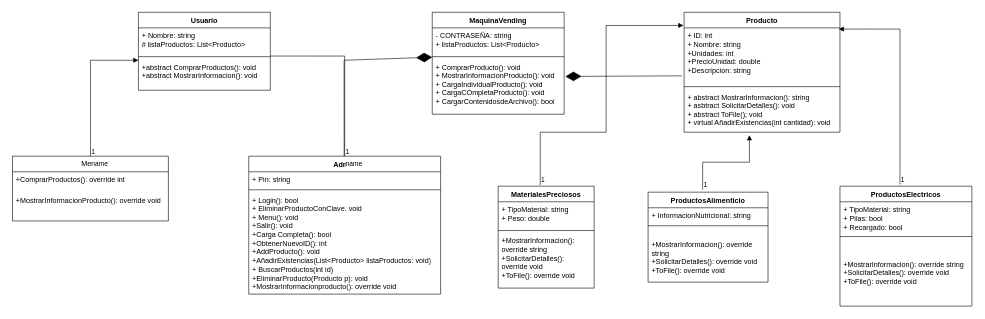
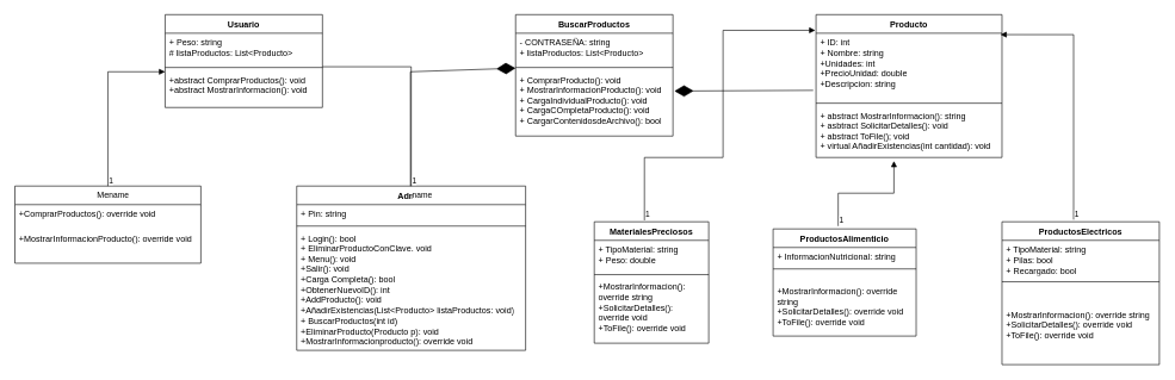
  <mxCell id="0" />
  <mxCell id="1" parent="0" />
  <mxCell id="2" value="Usuario" style="swimlane;fontStyle=1;align=center;verticalAlign=top;childLayout=stackLayout;horizontal=1;startSize=26;horizontalStack=0;resizeParent=1;resizeParentMax=0;resizeLast=0;collapsible=1;marginBottom=0;whiteSpace=wrap;html=1;" vertex="1" parent="1"><mxGeometry x="230" y="20" width="220" height="130" as="geometry" /></mxCell>
- <mxCell id="3" value="&lt;div&gt;+ Nombre: string&lt;/div&gt;&lt;div&gt;# listaProductos: List&amp;lt;Producto&amp;gt;&lt;br&gt;&lt;/div&gt;" style="text;strokeColor=none;fillColor=none;align=left;verticalAlign=top;spacingLeft=4;spacingRight=4;overflow=hidden;rotatable=0;points=[[0,0.5],[1,0.5]];portConstraint=eastwest;whiteSpace=wrap;html=1;" vertex="1" parent="2"><mxGeometry y="26" width="220" height="44" as="geometry" /></mxCell>
+ <mxCell id="3" value="&lt;div&gt;+ Peso: string&lt;/div&gt;&lt;div&gt;# listaProductos: List&amp;lt;Producto&amp;gt;&lt;br&gt;&lt;/div&gt;" style="text;strokeColor=none;fillColor=none;align=left;verticalAlign=top;spacingLeft=4;spacingRight=4;overflow=hidden;rotatable=0;points=[[0,0.5],[1,0.5]];portConstraint=eastwest;whiteSpace=wrap;html=1;" vertex="1" parent="2"><mxGeometry y="26" width="220" height="44" as="geometry" /></mxCell>
  <mxCell id="4" value="" style="line;strokeWidth=1;fillColor=none;align=left;verticalAlign=middle;spacingTop=-1;spacingLeft=3;spacingRight=3;rotatable=0;labelPosition=right;points=[];portConstraint=eastwest;strokeColor=inherit;" vertex="1" parent="2"><mxGeometry y="70" width="220" height="8" as="geometry" /></mxCell>
  <mxCell id="5" value="&lt;div&gt;+abstract ComprarProductos(): void&lt;/div&gt;+abstract MostrarInformacion(): void" style="text;strokeColor=none;fillColor=none;align=left;verticalAlign=top;spacingLeft=4;spacingRight=4;overflow=hidden;rotatable=0;points=[[0,0.5],[1,0.5]];portConstraint=eastwest;whiteSpace=wrap;html=1;" vertex="1" parent="2"><mxGeometry y="78" width="220" height="52" as="geometry" /></mxCell>
- <mxCell id="6" value="MaquinaVending" style="swimlane;fontStyle=1;align=center;verticalAlign=top;childLayout=stackLayout;horizontal=1;startSize=26;horizontalStack=0;resizeParent=1;resizeParentMax=0;resizeLast=0;collapsible=1;marginBottom=0;whiteSpace=wrap;html=1;" vertex="1" parent="1"><mxGeometry x="720" y="20" width="220" height="170" as="geometry" /></mxCell>
+ <mxCell id="6" value="BuscarProductos" style="swimlane;fontStyle=1;align=center;verticalAlign=top;childLayout=stackLayout;horizontal=1;startSize=26;horizontalStack=0;resizeParent=1;resizeParentMax=0;resizeLast=0;collapsible=1;marginBottom=0;whiteSpace=wrap;html=1;" vertex="1" parent="1"><mxGeometry x="720" y="20" width="220" height="170" as="geometry" /></mxCell>
  <mxCell id="7" value="&lt;div&gt;- CONTRASEÑA: string&lt;/div&gt;&lt;div&gt;+ listaProductos: List&amp;lt;Producto&amp;gt;&lt;br&gt;&lt;/div&gt;" style="text;strokeColor=none;fillColor=none;align=left;verticalAlign=top;spacingLeft=4;spacingRight=4;overflow=hidden;rotatable=0;points=[[0,0.5],[1,0.5]];portConstraint=eastwest;whiteSpace=wrap;html=1;" vertex="1" parent="6"><mxGeometry y="26" width="220" height="44" as="geometry" /></mxCell>
  <mxCell id="8" value="" style="line;strokeWidth=1;fillColor=none;align=left;verticalAlign=middle;spacingTop=-1;spacingLeft=3;spacingRight=3;rotatable=0;labelPosition=right;points=[];portConstraint=eastwest;strokeColor=inherit;" vertex="1" parent="6"><mxGeometry y="70" width="220" height="8" as="geometry" /></mxCell>
  <mxCell id="9" value="&lt;div&gt;+ ComprarProducto(): void&lt;/div&gt;&lt;div&gt;+ MostrarInformacionProducto(): void&lt;/div&gt;&lt;div&gt;+ CargaIndividualProducto(): void&lt;/div&gt;&lt;div&gt;+ CargaCOmpletaProducto(): void&lt;/div&gt;&lt;div&gt;+ CargarContenidosdeArchivo(): bool&lt;br&gt;&lt;/div&gt;" style="text;strokeColor=none;fillColor=none;align=left;verticalAlign=top;spacingLeft=4;spacingRight=4;overflow=hidden;rotatable=0;points=[[0,0.5],[1,0.5]];portConstraint=eastwest;whiteSpace=wrap;html=1;" vertex="1" parent="6"><mxGeometry y="78" width="220" height="92" as="geometry" /></mxCell>
  <mxCell id="10" value="Producto" style="swimlane;fontStyle=1;align=center;verticalAlign=top;childLayout=stackLayout;horizontal=1;startSize=26;horizontalStack=0;resizeParent=1;resizeParentMax=0;resizeLast=0;collapsible=1;marginBottom=0;whiteSpace=wrap;html=1;" vertex="1" parent="1"><mxGeometry x="1140" y="20" width="260" height="200" as="geometry" /></mxCell>
  <mxCell id="11" value="+ ID: int&lt;br&gt;+ Nombre: string&lt;br&gt;+Unidades: int&lt;br&gt;+PrecioUnidad: double&lt;br&gt;+Descripcion: string" style="text;strokeColor=none;fillColor=none;align=left;verticalAlign=top;spacingLeft=4;spacingRight=4;overflow=hidden;rotatable=0;points=[[0,0.5],[1,0.5]];portConstraint=eastwest;whiteSpace=wrap;html=1;" vertex="1" parent="10"><mxGeometry y="26" width="260" height="94" as="geometry" /></mxCell>
  <mxCell id="12" value="" style="line;strokeWidth=1;fillColor=none;align=left;verticalAlign=middle;spacingTop=-1;spacingLeft=3;spacingRight=3;rotatable=0;labelPosition=right;points=[];portConstraint=eastwest;strokeColor=inherit;" vertex="1" parent="10"><mxGeometry y="120" width="260" height="8" as="geometry" /></mxCell>
  <mxCell id="13" value="+ abstract MostrarInformacion(): string&lt;br&gt;+ asbtract SolicitarDetalles(): void&lt;br&gt;+ abstract ToFile(); void&lt;br&gt;+ virtual AñadirExistencias(int cantidad): void" style="text;strokeColor=none;fillColor=none;align=left;verticalAlign=top;spacingLeft=4;spacingRight=4;overflow=hidden;rotatable=0;points=[[0,0.5],[1,0.5]];portConstraint=eastwest;whiteSpace=wrap;html=1;" vertex="1" parent="10"><mxGeometry y="128" width="260" height="72" as="geometry" /></mxCell>
  <mxCell id="14" value="Menu" style="swimlane;fontStyle=0;childLayout=stackLayout;horizontal=1;startSize=26;fillColor=none;horizontalStack=0;resizeParent=1;resizeParentMax=0;resizeLast=0;collapsible=1;marginBottom=0;whiteSpace=wrap;html=1;" vertex="1" parent="1"><mxGeometry x="20" y="260" width="260" height="108" as="geometry" /></mxCell>
- <mxCell id="15" value="+ComprarProductos(): override int" style="text;strokeColor=none;fillColor=none;align=left;verticalAlign=top;spacingLeft=4;spacingRight=4;overflow=hidden;rotatable=0;points=[[0,0.5],[1,0.5]];portConstraint=eastwest;whiteSpace=wrap;html=1;" vertex="1" parent="14"><mxGeometry y="26" width="260" height="34" as="geometry" /></mxCell>
+ <mxCell id="15" value="+ComprarProductos(): override void" style="text;strokeColor=none;fillColor=none;align=left;verticalAlign=top;spacingLeft=4;spacingRight=4;overflow=hidden;rotatable=0;points=[[0,0.5],[1,0.5]];portConstraint=eastwest;whiteSpace=wrap;html=1;" vertex="1" parent="14"><mxGeometry y="26" width="260" height="34" as="geometry" /></mxCell>
  <mxCell id="16" value="+MostrarInformacionProducto(): override void" style="text;strokeColor=none;fillColor=none;align=left;verticalAlign=top;spacingLeft=4;spacingRight=4;overflow=hidden;rotatable=0;points=[[0,0.5],[1,0.5]];portConstraint=eastwest;whiteSpace=wrap;html=1;" vertex="1" parent="14"><mxGeometry y="60" width="260" height="48" as="geometry" /></mxCell>
  <mxCell id="17" value="Admin" style="swimlane;fontStyle=1;align=center;verticalAlign=top;childLayout=stackLayout;horizontal=1;startSize=26;horizontalStack=0;resizeParent=1;resizeParentMax=0;resizeLast=0;collapsible=1;marginBottom=0;whiteSpace=wrap;html=1;" vertex="1" parent="1"><mxGeometry x="414" y="260" width="320" height="230" as="geometry" /></mxCell>
  <mxCell id="18" value="+ Pin: string" style="text;strokeColor=none;fillColor=none;align=left;verticalAlign=top;spacingLeft=4;spacingRight=4;overflow=hidden;rotatable=0;points=[[0,0.5],[1,0.5]];portConstraint=eastwest;whiteSpace=wrap;html=1;" vertex="1" parent="17"><mxGeometry y="26" width="320" height="26" as="geometry" /></mxCell>
  <mxCell id="19" value="" style="line;strokeWidth=1;fillColor=none;align=left;verticalAlign=middle;spacingTop=-1;spacingLeft=3;spacingRight=3;rotatable=0;labelPosition=right;points=[];portConstraint=eastwest;strokeColor=inherit;" vertex="1" parent="17"><mxGeometry y="52" width="320" height="8" as="geometry" /></mxCell>
  <mxCell id="20" value="&lt;div align=&quot;left&quot;&gt;+ Login(): bool&lt;/div&gt;&lt;div align=&quot;left&quot;&gt;+ EliminarProductoConClave. void&lt;/div&gt;&lt;div align=&quot;left&quot;&gt;+ Menu(): void&lt;/div&gt;&lt;div align=&quot;left&quot;&gt;+Salir(): void&lt;/div&gt;&lt;div align=&quot;left&quot;&gt;+Carga Completa(): bool&lt;/div&gt;&lt;div align=&quot;left&quot;&gt;+ObtenerNuevoID(): int&lt;/div&gt;&lt;div align=&quot;left&quot;&gt;+AddProducto(): void&lt;/div&gt;&lt;div align=&quot;left&quot;&gt;+AñadirExistencias(List&amp;lt;Producto&amp;gt; listaProductos: void)&lt;/div&gt;&lt;div align=&quot;left&quot;&gt;+ BuscarProductos(int id)&lt;/div&gt;&lt;div align=&quot;left&quot;&gt;+EliminarProducto(Producto p): void&lt;/div&gt;+MostrarInformacionproducto(): override void" style="text;strokeColor=none;fillColor=none;align=left;verticalAlign=top;spacingLeft=4;spacingRight=4;overflow=hidden;rotatable=0;points=[[0,0.5],[1,0.5]];portConstraint=eastwest;whiteSpace=wrap;html=1;" vertex="1" parent="17"><mxGeometry y="60" width="320" height="170" as="geometry" /></mxCell>
  <mxCell id="21" value="name" style="endArrow=block;endFill=1;html=1;edgeStyle=orthogonalEdgeStyle;align=left;verticalAlign=top;rounded=0;exitX=0.5;exitY=0;exitDx=0;exitDy=0;" edge="1" parent="1" source="14"><mxGeometry x="-1" relative="1" as="geometry"><mxPoint x="70" y="100" as="sourcePoint" /><mxPoint x="230" y="100" as="targetPoint" /><Array as="points"><mxPoint x="150" y="100" /></Array></mxGeometry></mxCell>
  <mxCell id="22" value="1" style="edgeLabel;resizable=0;html=1;align=left;verticalAlign=bottom;" connectable="0" vertex="1" parent="21"><mxGeometry x="-1" relative="1" as="geometry" /></mxCell>
  <mxCell id="23" value="name" style="endArrow=none;endFill=1;html=1;edgeStyle=orthogonalEdgeStyle;align=left;verticalAlign=top;rounded=0;exitX=0.5;exitY=0;exitDx=0;exitDy=0;entryX=1;entryY=1.068;entryDx=0;entryDy=0;entryPerimeter=0;" edge="1" parent="1" source="17" target="3"><mxGeometry x="-1" relative="1" as="geometry"><mxPoint x="570" y="239" as="sourcePoint" /><mxPoint x="730" y="239" as="targetPoint" /></mxGeometry></mxCell>
  <mxCell id="24" value="1" style="edgeLabel;resizable=0;html=1;align=left;verticalAlign=bottom;" connectable="0" vertex="1" parent="23"><mxGeometry x="-1" relative="1" as="geometry" /></mxCell>
  <mxCell id="25" value="MaterialesPreciosos" style="swimlane;fontStyle=1;align=center;verticalAlign=top;childLayout=stackLayout;horizontal=1;startSize=26;horizontalStack=0;resizeParent=1;resizeParentMax=0;resizeLast=0;collapsible=1;marginBottom=0;whiteSpace=wrap;html=1;" vertex="1" parent="1"><mxGeometry x="830" y="310" width="160" height="170" as="geometry" /></mxCell>
  <mxCell id="26" value="&lt;div&gt;+ TipoMaterial: string&lt;/div&gt;+ Peso: double" style="text;strokeColor=none;fillColor=none;align=left;verticalAlign=top;spacingLeft=4;spacingRight=4;overflow=hidden;rotatable=0;points=[[0,0.5],[1,0.5]];portConstraint=eastwest;whiteSpace=wrap;html=1;" vertex="1" parent="25"><mxGeometry y="26" width="160" height="44" as="geometry" /></mxCell>
  <mxCell id="27" value="" style="line;strokeWidth=1;fillColor=none;align=left;verticalAlign=middle;spacingTop=-1;spacingLeft=3;spacingRight=3;rotatable=0;labelPosition=right;points=[];portConstraint=eastwest;strokeColor=inherit;" vertex="1" parent="25"><mxGeometry y="70" width="160" height="8" as="geometry" /></mxCell>
  <mxCell id="28" value="&lt;div align=&quot;left&quot;&gt;+MostrarInformacion(): override string&lt;/div&gt;&lt;div align=&quot;left&quot;&gt;+SolicitarDetalles(): override void&lt;/div&gt;+ToFile(): override void" style="text;strokeColor=none;fillColor=none;align=left;verticalAlign=top;spacingLeft=4;spacingRight=4;overflow=hidden;rotatable=0;points=[[0,0.5],[1,0.5]];portConstraint=eastwest;whiteSpace=wrap;html=1;" vertex="1" parent="25"><mxGeometry y="78" width="160" height="92" as="geometry" /></mxCell>
  <mxCell id="29" value="ProductosAlimenticio" style="swimlane;fontStyle=1;align=center;verticalAlign=top;childLayout=stackLayout;horizontal=1;startSize=26;horizontalStack=0;resizeParent=1;resizeParentMax=0;resizeLast=0;collapsible=1;marginBottom=0;whiteSpace=wrap;html=1;" vertex="1" parent="1"><mxGeometry x="1080" y="320" width="200" height="150" as="geometry" /></mxCell>
  <mxCell id="30" value="&lt;div&gt;+ InformacionNutricional: string&lt;/div&gt;" style="text;strokeColor=none;fillColor=none;align=left;verticalAlign=top;spacingLeft=4;spacingRight=4;overflow=hidden;rotatable=0;points=[[0,0.5],[1,0.5]];portConstraint=eastwest;whiteSpace=wrap;html=1;" vertex="1" parent="29"><mxGeometry y="26" width="200" height="26" as="geometry" /></mxCell>
  <mxCell id="31" value="" style="line;strokeWidth=1;fillColor=none;align=left;verticalAlign=middle;spacingTop=-1;spacingLeft=3;spacingRight=3;rotatable=0;labelPosition=right;points=[];portConstraint=eastwest;strokeColor=inherit;" vertex="1" parent="29"><mxGeometry y="52" width="200" height="8" as="geometry" /></mxCell>
  <mxCell id="32" value="&lt;br&gt;&lt;div align=&quot;left&quot;&gt;+MostrarInformacion(): override string&lt;/div&gt;&lt;div align=&quot;left&quot;&gt;+SolicitarDetalles(): override void&lt;/div&gt;&lt;div align=&quot;left&quot;&gt;+ToFile(): override void&lt;/div&gt;" style="text;strokeColor=none;fillColor=none;align=left;verticalAlign=top;spacingLeft=4;spacingRight=4;overflow=hidden;rotatable=0;points=[[0,0.5],[1,0.5]];portConstraint=eastwest;whiteSpace=wrap;html=1;" vertex="1" parent="29"><mxGeometry y="60" width="200" height="90" as="geometry" /></mxCell>
  <mxCell id="33" value="ProductosElectricos" style="swimlane;fontStyle=1;align=center;verticalAlign=top;childLayout=stackLayout;horizontal=1;startSize=26;horizontalStack=0;resizeParent=1;resizeParentMax=0;resizeLast=0;collapsible=1;marginBottom=0;whiteSpace=wrap;html=1;" vertex="1" parent="1"><mxGeometry x="1400" y="310" width="220" height="200" as="geometry" /></mxCell>
  <mxCell id="34" value="&lt;div&gt;+ TipoMaterial: string&lt;/div&gt;&lt;div&gt;+ Pilas: bool&lt;/div&gt;+ Recargado: bool" style="text;strokeColor=none;fillColor=none;align=left;verticalAlign=top;spacingLeft=4;spacingRight=4;overflow=hidden;rotatable=0;points=[[0,0.5],[1,0.5]];portConstraint=eastwest;whiteSpace=wrap;html=1;" vertex="1" parent="33"><mxGeometry y="26" width="220" height="54" as="geometry" /></mxCell>
  <mxCell id="35" value="" style="line;strokeWidth=1;fillColor=none;align=left;verticalAlign=middle;spacingTop=-1;spacingLeft=3;spacingRight=3;rotatable=0;labelPosition=right;points=[];portConstraint=eastwest;strokeColor=inherit;" vertex="1" parent="33"><mxGeometry y="80" width="220" height="8" as="geometry" /></mxCell>
  <mxCell id="36" value="&lt;br&gt;&lt;br&gt;&lt;div align=&quot;left&quot;&gt;+MostrarInformacion(): override string&lt;/div&gt;&lt;div align=&quot;left&quot;&gt;+SolicitarDetalles(): override void&lt;/div&gt;&lt;div align=&quot;left&quot;&gt;+ToFile(): override void&lt;/div&gt;" style="text;strokeColor=none;fillColor=none;align=left;verticalAlign=top;spacingLeft=4;spacingRight=4;overflow=hidden;rotatable=0;points=[[0,0.5],[1,0.5]];portConstraint=eastwest;whiteSpace=wrap;html=1;" vertex="1" parent="33"><mxGeometry y="88" width="220" height="112" as="geometry" /></mxCell>
  <mxCell id="37" value="" style="endArrow=block;endFill=1;html=1;edgeStyle=orthogonalEdgeStyle;align=left;verticalAlign=top;rounded=0;exitX=0.438;exitY=-0.012;exitDx=0;exitDy=0;exitPerimeter=0;entryX=-0.004;entryY=-0.043;entryDx=0;entryDy=0;entryPerimeter=0;" edge="1" parent="1" source="25" target="11"><mxGeometry x="-1" relative="1" as="geometry"><mxPoint x="900" y="270" as="sourcePoint" /><mxPoint x="1060" y="270" as="targetPoint" /><Array as="points"><mxPoint x="900" y="220" /><mxPoint x="1010" y="220" /><mxPoint x="1010" y="42" /></Array></mxGeometry></mxCell>
  <mxCell id="38" value="1" style="edgeLabel;resizable=0;html=1;align=left;verticalAlign=bottom;" connectable="0" vertex="1" parent="37"><mxGeometry x="-1" relative="1" as="geometry" /></mxCell>
  <mxCell id="39" value="" style="endArrow=block;endFill=1;html=1;edgeStyle=orthogonalEdgeStyle;align=left;verticalAlign=top;rounded=0;exitX=0.455;exitY=-0.027;exitDx=0;exitDy=0;exitPerimeter=0;entryX=0.419;entryY=1.069;entryDx=0;entryDy=0;entryPerimeter=0;" edge="1" parent="1" source="29" target="13"><mxGeometry x="-1" relative="1" as="geometry"><mxPoint x="1171" y="280" as="sourcePoint" /><mxPoint x="1331" y="280" as="targetPoint" /><Array as="points"><mxPoint x="1171" y="270" /><mxPoint x="1249" y="270" /></Array></mxGeometry></mxCell>
  <mxCell id="40" value="1" style="edgeLabel;resizable=0;html=1;align=left;verticalAlign=bottom;" connectable="0" vertex="1" parent="39"><mxGeometry x="-1" relative="1" as="geometry" /></mxCell>
  <mxCell id="41" value="" style="endArrow=block;endFill=1;html=1;edgeStyle=orthogonalEdgeStyle;align=left;verticalAlign=top;rounded=0;exitX=0.455;exitY=-0.015;exitDx=0;exitDy=0;exitPerimeter=0;entryX=0.992;entryY=0.021;entryDx=0;entryDy=0;entryPerimeter=0;" edge="1" parent="1" source="33" target="11"><mxGeometry x="-1" relative="1" as="geometry"><mxPoint x="1480" y="240" as="sourcePoint" /><mxPoint x="1640" y="240" as="targetPoint" /><mxPoint as="offset" /></mxGeometry></mxCell>
  <mxCell id="42" value="1" style="edgeLabel;resizable=0;html=1;align=left;verticalAlign=bottom;" connectable="0" vertex="1" parent="41"><mxGeometry x="-1" relative="1" as="geometry" /></mxCell>
  <mxCell id="43" value="" style="endArrow=diamondThin;endFill=1;endSize=24;html=1;rounded=0;entryX=-0.014;entryY=-0.033;entryDx=0;entryDy=0;entryPerimeter=0;" edge="1" parent="1"><mxGeometry width="160" relative="1" as="geometry"><mxPoint x="573.08" y="260" as="sourcePoint" /><mxPoint x="720" y="94.964" as="targetPoint" /><Array as="points"><mxPoint x="573" y="100" /></Array></mxGeometry></mxCell>
  <mxCell id="44" value="" style="endArrow=diamondThin;endFill=1;endSize=24;html=1;rounded=0;exitX=-0.015;exitY=0.851;exitDx=0;exitDy=0;exitPerimeter=0;entryX=1.009;entryY=0.315;entryDx=0;entryDy=0;entryPerimeter=0;" edge="1" parent="1" source="11" target="9"><mxGeometry width="160" relative="1" as="geometry"><mxPoint x="970" y="140" as="sourcePoint" /><mxPoint x="1130" y="140" as="targetPoint" /></mxGeometry></mxCell>
